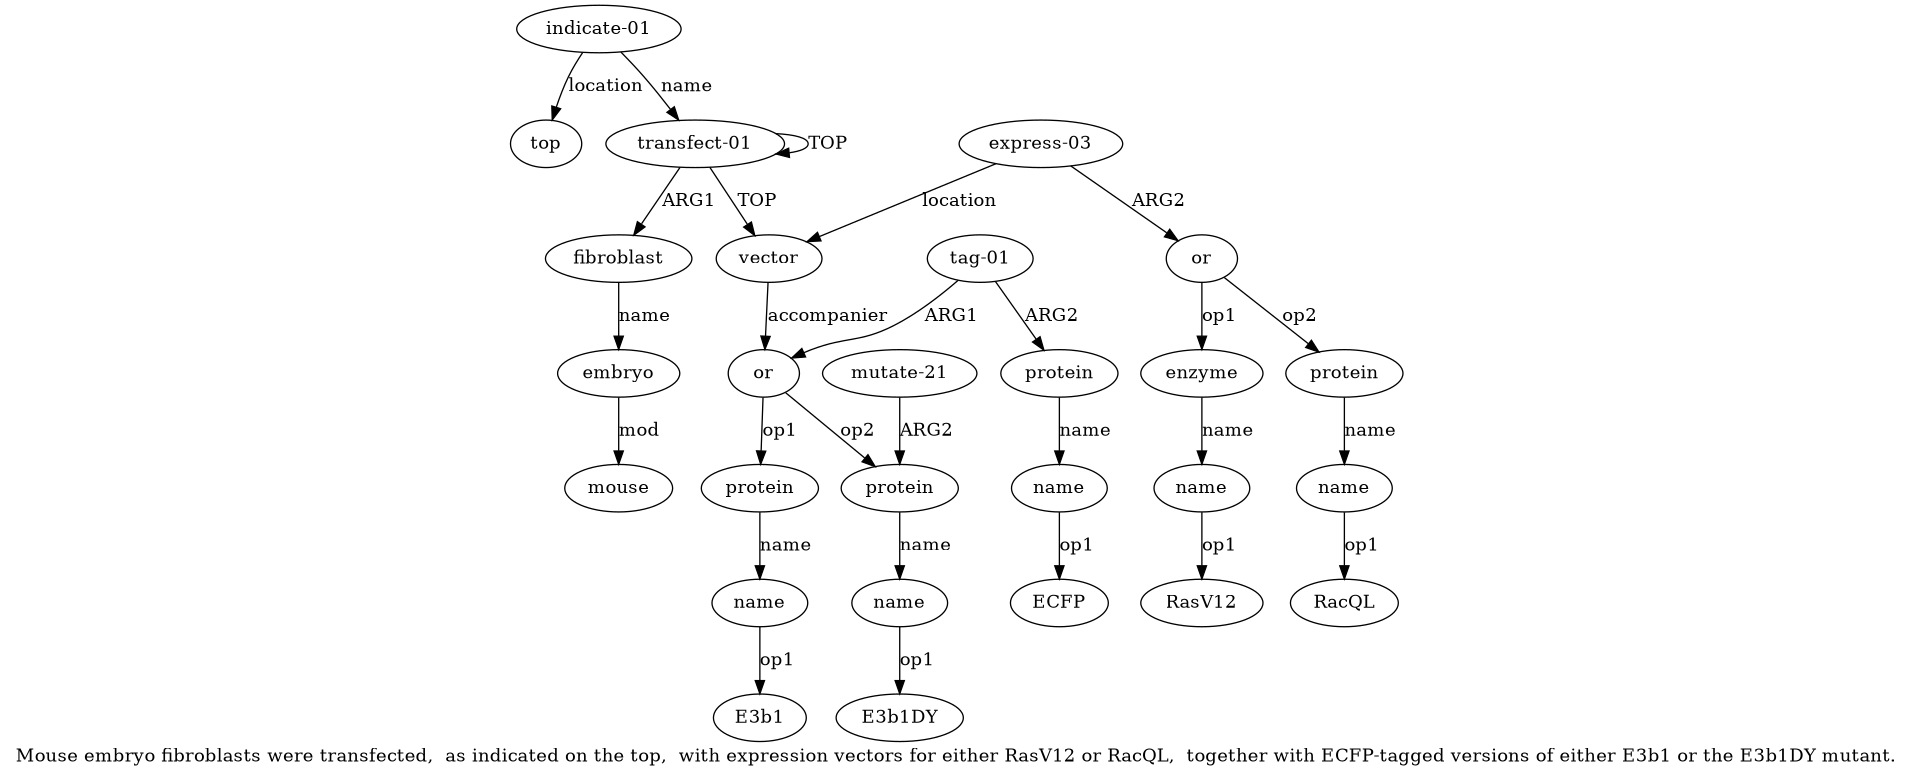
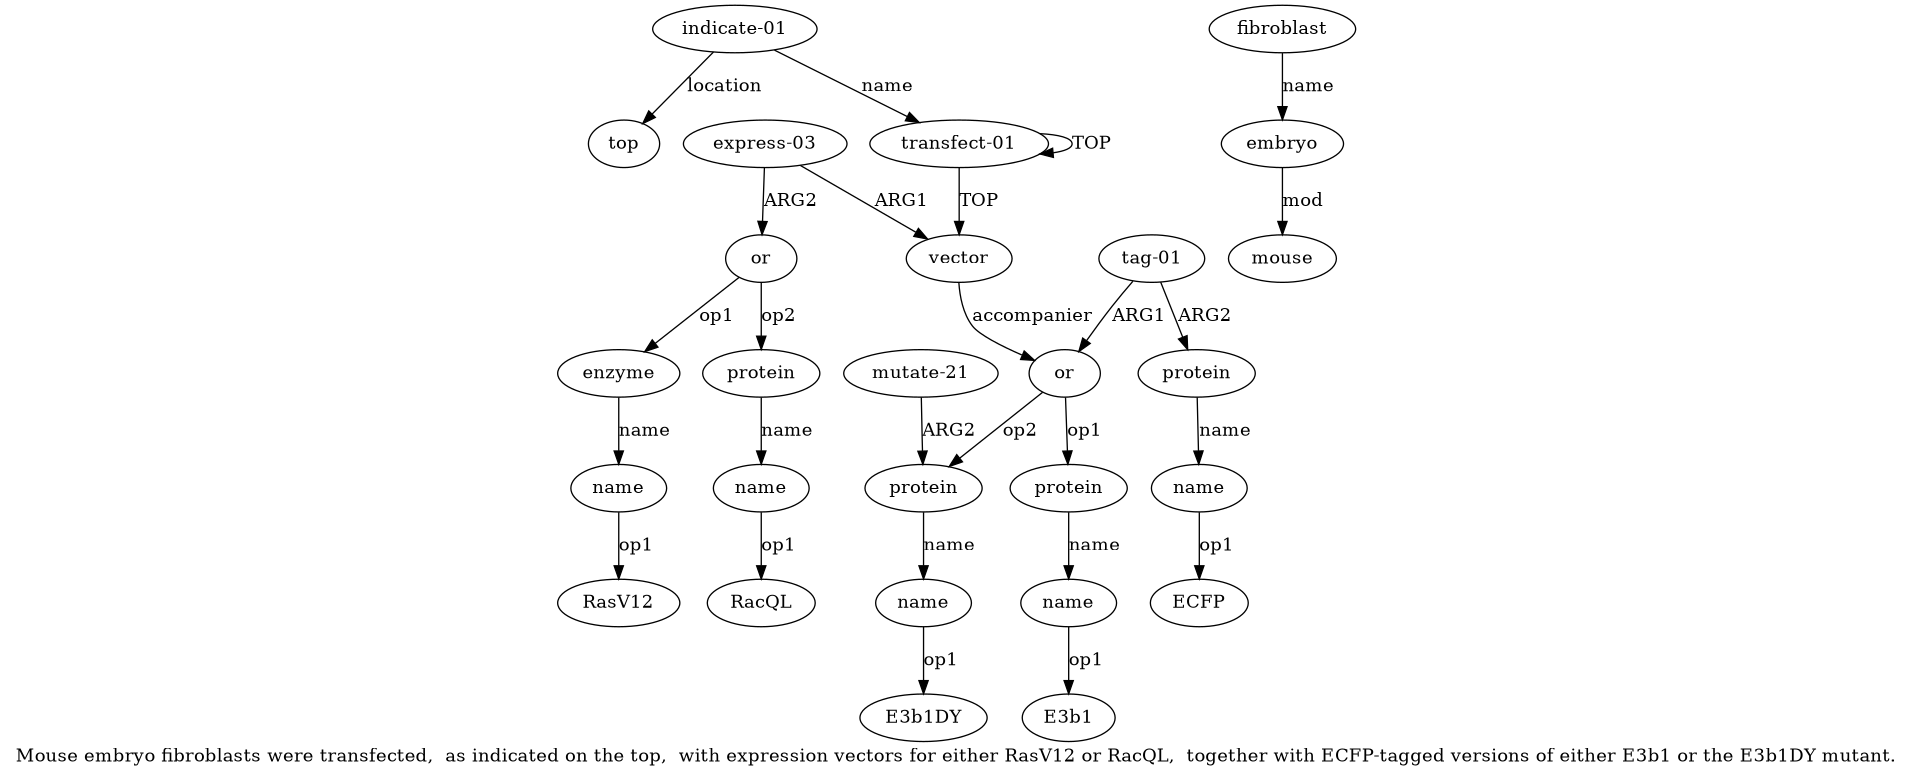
  digraph {
    label="Mouse embryo fibroblasts were transfected,  as indicated on the top,  with expression vectors for either RasV12 or RacQL,  together with ECFP-tagged versions of either E3b1 or the E3b1DY mutant."
    node [color=black gold_ind=-1 gold_label=name test_ind=-1 test_label=name]
    edge [color=black gold_label=op1 test_label=op1]
    n1 [gold_ind=20 gold_label="indicate-01" label="indicate-01" test_ind=20 test_label="indicate-01"]
    n2 [gold_ind=21 gold_label=top label=top test_ind=21 test_label=top]
    n3 [gold_ind=0 gold_label="transfect-01" label="transfect-01" test_ind=0 test_label="transfect-01"]
    n4 [gold_ind=1 gold_label=fibroblast label=fibroblast test_ind=1 test_label=fibroblast]
    n5 [gold_ind=4 gold_label=vector label=vector test_ind=4 test_label=vector]
    n6 [gold_ind=2 gold_label=embryo label=embryo test_ind=2 test_label=embryo]
    n7 [gold_ind=11 gold_label=or label=or test_ind=11 test_label=or]
    n8 [gold_label=E3b1 label=E3b1 test_label=E3b1]
    n9 [gold_label=ECFP label=ECFP test_label=ECFP]
    n10 [gold_ind=15 label=name test_ind=15]
    n11 [gold_label=E3b1DY label=E3b1DY test_label=E3b1DY]
    n12 [gold_ind=14 gold_label=protein label=protein test_ind=14 test_label=protein]
    n13 [gold_ind=17 gold_label="tag-01" label="tag-01" test_ind=17 test_label="tag-01"]
    n14 [gold_ind=18 gold_label=protein label=protein test_ind=18 test_label=protein]
    n15 [gold_ind=12 gold_label=protein label=protein test_ind=12 test_label=protein]
    n16 [gold_ind=19 label=name test_ind=19]
    n17 [gold_ind=13 label=name test_ind=13]
    n18 [gold_ind=16 gold_label="mutate-01" label="mutate-21" test_ind=16 test_label="mutate-01"]
    n19 [gold_ind=10 label=name test_ind=10]
    n20 [gold_label=RacQL label=RacQL test_label=RacQL]
    n21 [gold_ind=3 gold_label=mouse label=mouse test_ind=3 test_label=mouse]
    n22 [gold_ind=5 gold_label="express-03" label="express-03" test_ind=5 test_label="express-03"]
    n23 [gold_ind=6 gold_label=or label=or test_ind=6 test_label=or]
    n24 [gold_ind=7 gold_label=enzyme label=enzyme test_ind=7 test_label=enzyme]
    n25 [gold_ind=9 gold_label=protein label=protein test_ind=9 test_label=protein]
    n26 [gold_ind=8 label=name test_ind=8]
    n27 [gold_label=RasV12 label=RasV12 test_label=RasV12]
    n1 -> n2 [gold_label=location label=location test_label=location]
    n1 -> n3 [gold_label=ARG1 label=name test_label=ARG1]
    n3 -> n3 [gold_label=TOP label=TOP test_label=TOP]
-   n3 -> n4 [gold_label=ARG1 label=ARG1 test_label=ARG1]
    n3 -> n5 [gold_label=ARG2 label=TOP test_label=ARG2]
    n4 -> n6 [gold_label=source label=name test_label=source]
    n5 -> n7 [gold_label=accompanier label=accompanier test_label=accompanier]
    n6 -> n21 [gold_label=mod label=mod test_label=mod]
    n7 -> n12 [gold_label=op2 label=op2 test_label=op2]
    n7 -> n15 [label=op1]
    n10 -> n11 [label=op1]
    n12 -> n10 [gold_label=name label=name test_label=name]
    n13 -> n7 [gold_label=ARG1 label=ARG1 test_label=ARG1]
    n13 -> n14 [gold_label=ARG2 label=ARG2 test_label=ARG2]
    n14 -> n16 [gold_label=name label=name test_label=name]
    n15 -> n17 [gold_label=name label=name test_label=name]
    n16 -> n9 [label=op1]
    n17 -> n8 [label=op1]
    n18 -> n12 [gold_label=ARG2 label=ARG2 test_label=ARG2]
    n19 -> n20 [label=op1]
-   n22 -> n5 [gold_label=ARG1 label=location test_label=ARG1]
+   n22 -> n5 [gold_label=ARG1 label=ARG1 test_label=ARG1]
    n22 -> n23 [gold_label=ARG2 label=ARG2 test_label=ARG2]
    n23 -> n24 [label=op1]
    n23 -> n25 [gold_label=op2 label=op2 test_label=op2]
    n24 -> n26 [gold_label=name label=name test_label=name]
    n25 -> n19 [gold_label=name label=name test_label=name]
    n26 -> n27 [label=op1]
  }
